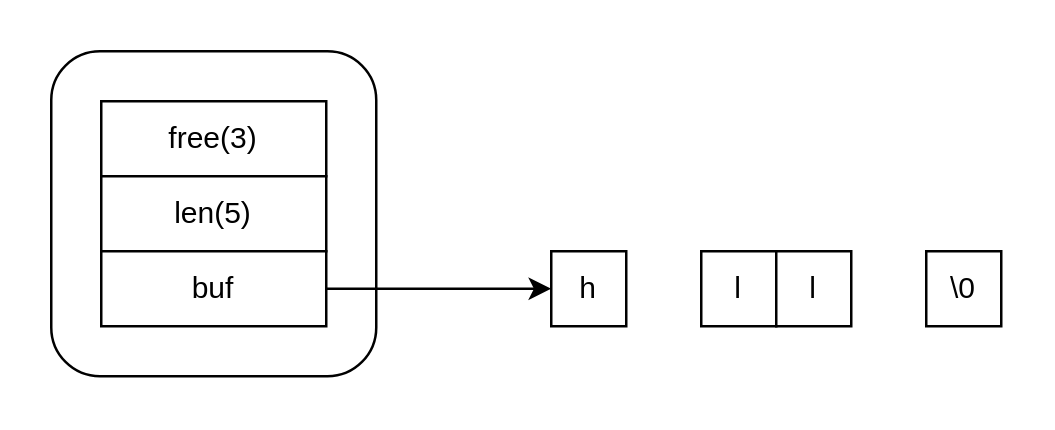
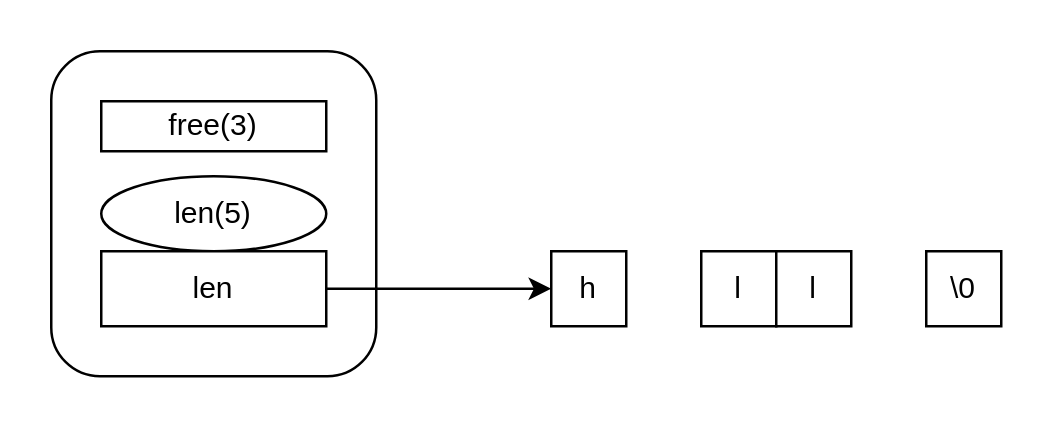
  <mxCell id="0" />
  <mxCell id="1" parent="0" />
  <mxCell id="2" value="" style="rounded=1;whiteSpace=wrap;html=1;" vertex="1" parent="1"><mxGeometry x="20" y="20" width="130" height="130" as="geometry" /></mxCell>
- <mxCell id="3" value="free(3)" style="rounded=0;whiteSpace=wrap;html=1;" vertex="1" parent="1"><mxGeometry x="40" y="40" width="90" height="30" as="geometry" /></mxCell>
- <mxCell id="4" value="len(5)" style="rounded=0;whiteSpace=wrap;html=1;" vertex="1" parent="1"><mxGeometry x="40" y="70" width="90" height="30" as="geometry" /></mxCell>
+ <mxCell id="3" value="free(3)" style="rounded=0;whiteSpace=wrap;html=1;" vertex="1" parent="1"><mxGeometry x="40" y="40" width="90" height="20" as="geometry" /></mxCell>
+ <mxCell id="4" value="len(5)" style="ellipse;whiteSpace=wrap;html=1;" vertex="1" parent="1"><mxGeometry x="40" y="70" width="90" height="30" as="geometry" /></mxCell>
  <mxCell id="5" style="edgeStyle=orthogonalEdgeStyle;rounded=0;orthogonalLoop=1;jettySize=auto;html=1;entryX=0;entryY=0.5;entryDx=0;entryDy=0;" edge="1" parent="1" source="6" target="7"><mxGeometry relative="1" as="geometry" /></mxCell>
- <mxCell id="6" value="buf" style="rounded=0;whiteSpace=wrap;html=1;" vertex="1" parent="1"><mxGeometry x="40" y="100" width="90" height="30" as="geometry" /></mxCell>
+ <mxCell id="6" value="len" style="rounded=0;whiteSpace=wrap;html=1;" vertex="1" parent="1"><mxGeometry x="40" y="100" width="90" height="30" as="geometry" /></mxCell>
  <mxCell id="7" value="&lt;span style=&quot;color: rgba(0, 0, 0, 0); font-family: monospace; font-size: 0px; text-align: start; text-wrap-mode: nowrap;&quot;&gt;%3CmxGraphModel%3E%3Croot%3E%3CmxCell%20id%3D%220%22%2F%3E%3CmxCell%20id%3D%221%22%20parent%3D%220%22%2F%3E%3CmxCell%20id%3D%222%22%20value%3D%22%22%20style%3D%22rounded%3D0%3BwhiteSpace%3Dwrap%3Bhtml%3D1%3B%22%20vertex%3D%221%22%20parent%3D%221%22%3E%3CmxGeometry%20x%3D%22290%22%20y%3D%22230%22%20width%3D%22120%22%20height%3D%2260%22%20as%3D%22geometry%22%2F%3E%3C%2FmxCell%3E%3C%2Froot%3E%3C%2FmxGraphModel%3E&lt;/span&gt;h" style="rounded=0;whiteSpace=wrap;html=1;" vertex="1" parent="1"><mxGeometry x="220" y="100" width="30" height="30" as="geometry" /></mxCell>
  <mxCell id="8" value="l" style="rounded=0;whiteSpace=wrap;html=1;" vertex="1" parent="1"><mxGeometry x="280" y="100" width="30" height="30" as="geometry" /></mxCell>
  <mxCell id="9" value="l" style="rounded=0;whiteSpace=wrap;html=1;" vertex="1" parent="1"><mxGeometry x="310" y="100" width="30" height="30" as="geometry" /></mxCell>
  <mxCell id="10" value="\0" style="rounded=0;whiteSpace=wrap;html=1;" vertex="1" parent="1"><mxGeometry x="370" y="100" width="30" height="30" as="geometry" /></mxCell>
